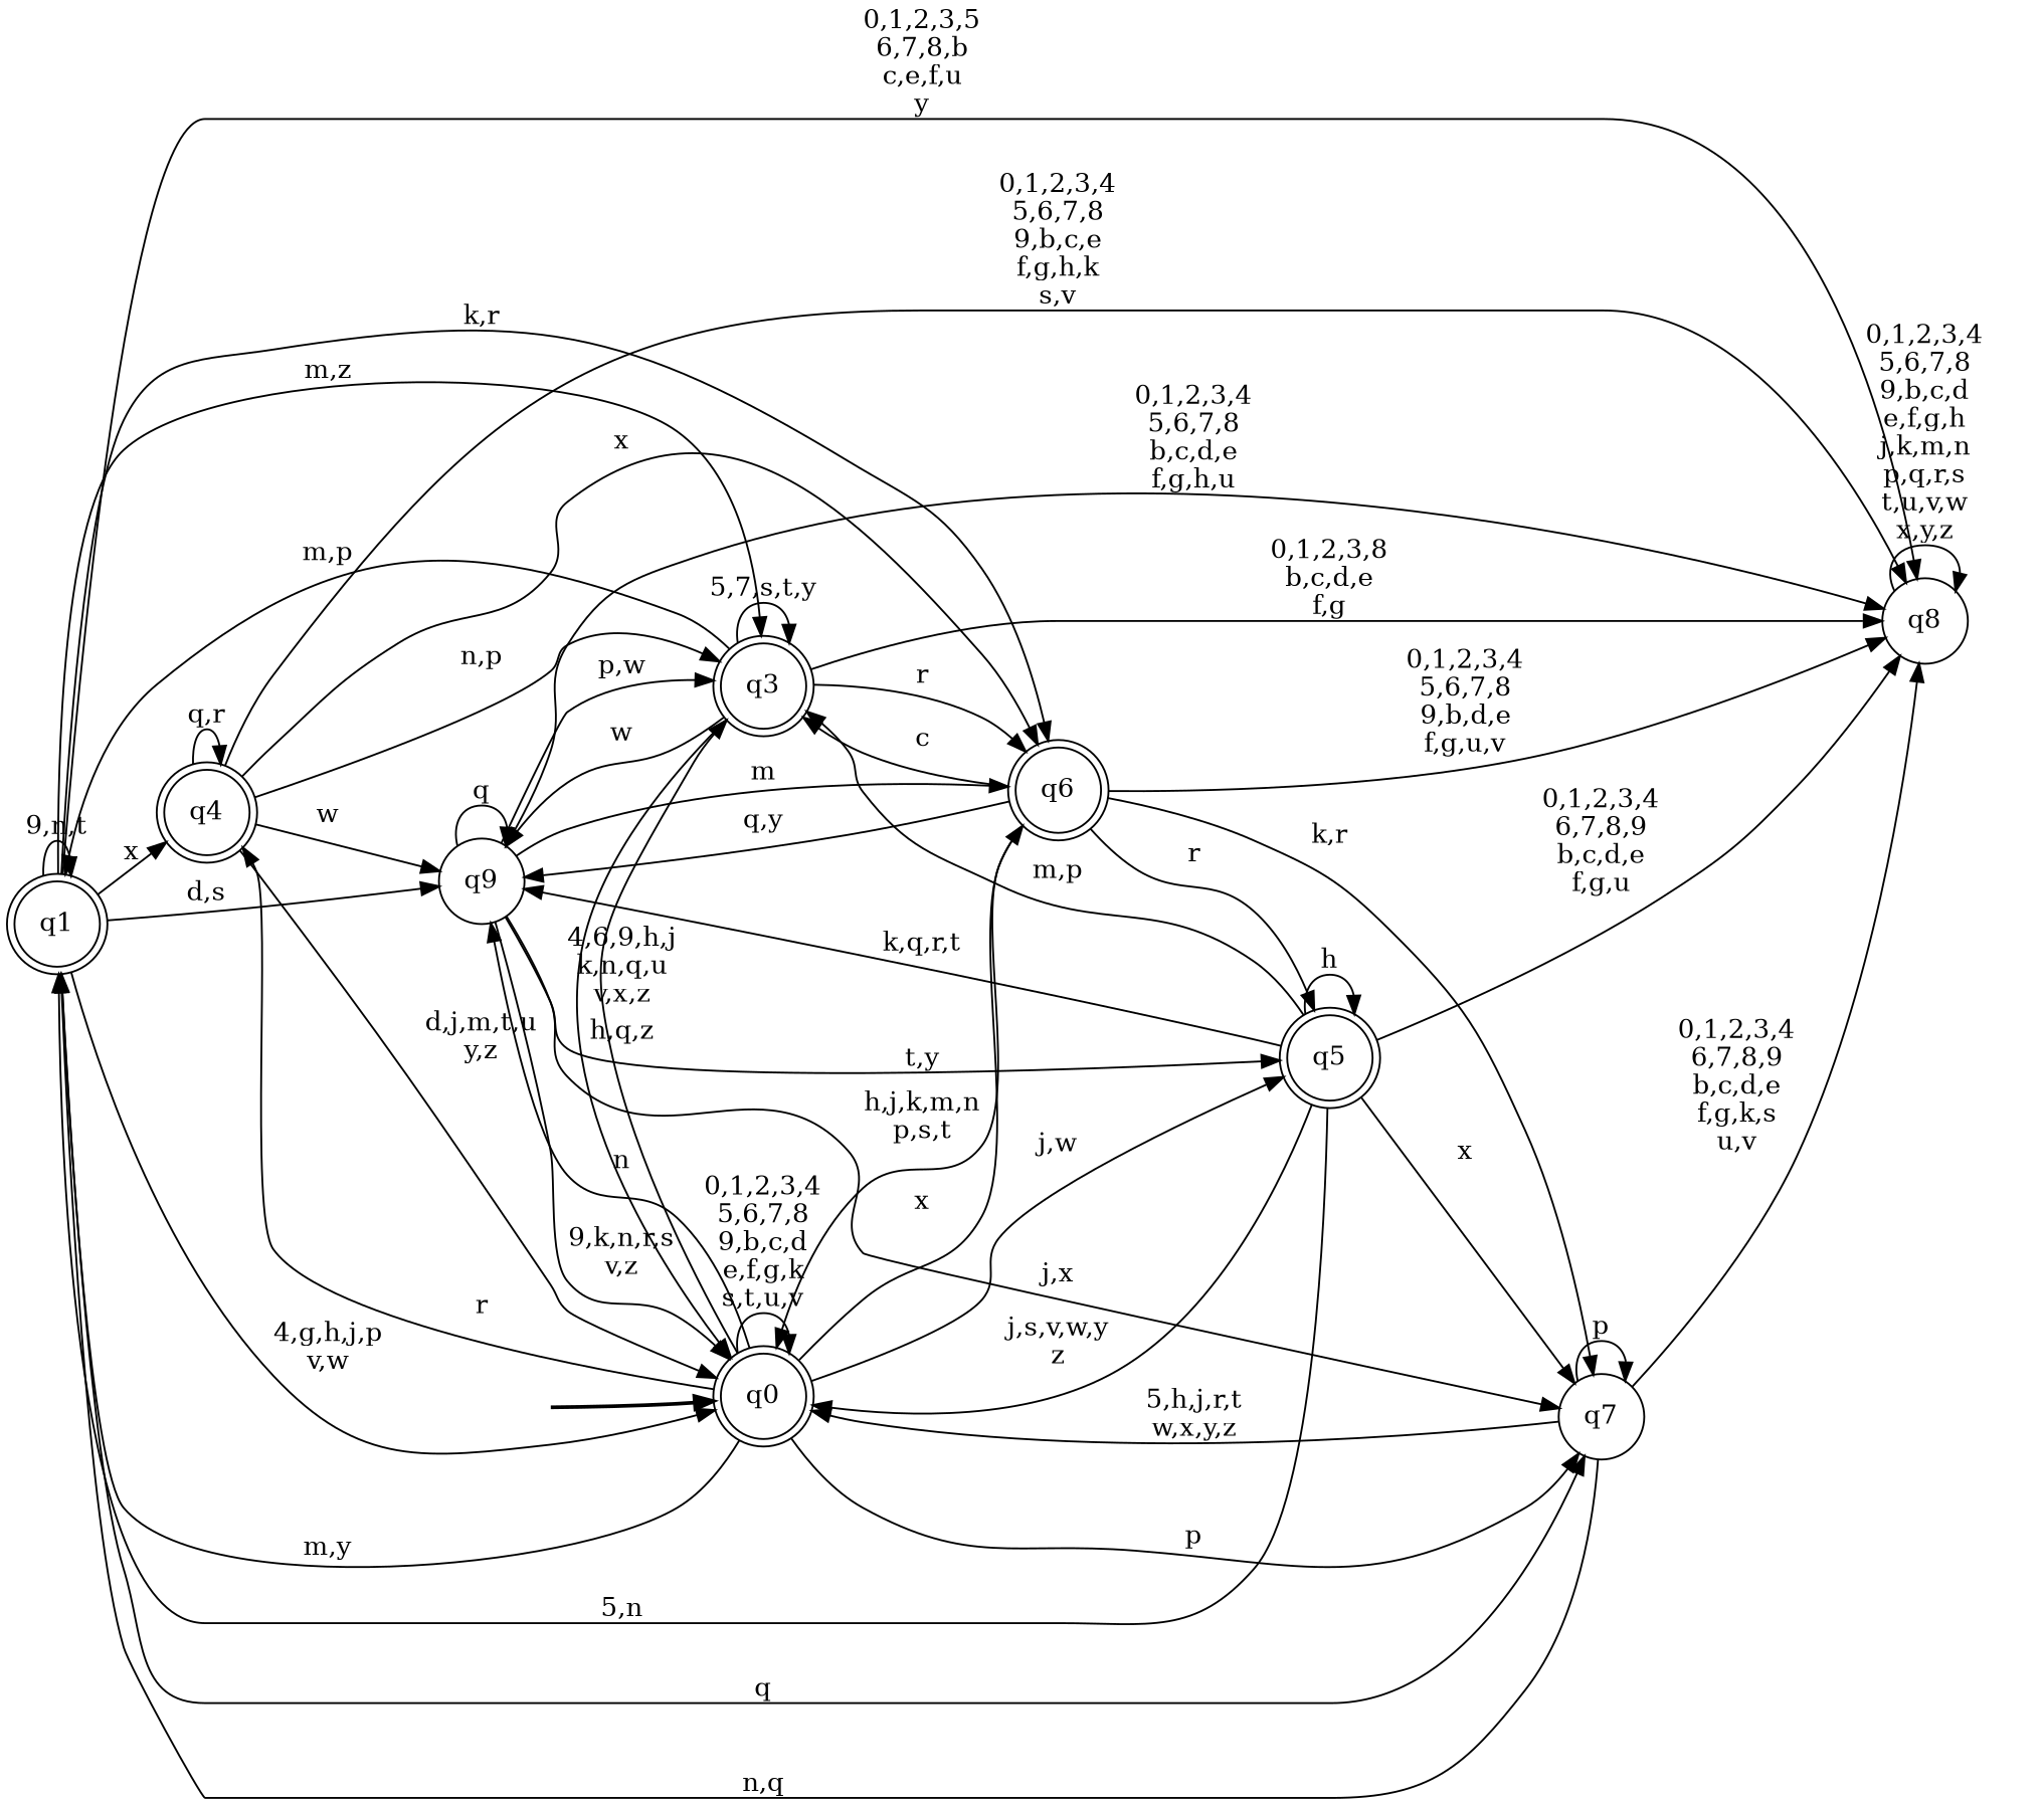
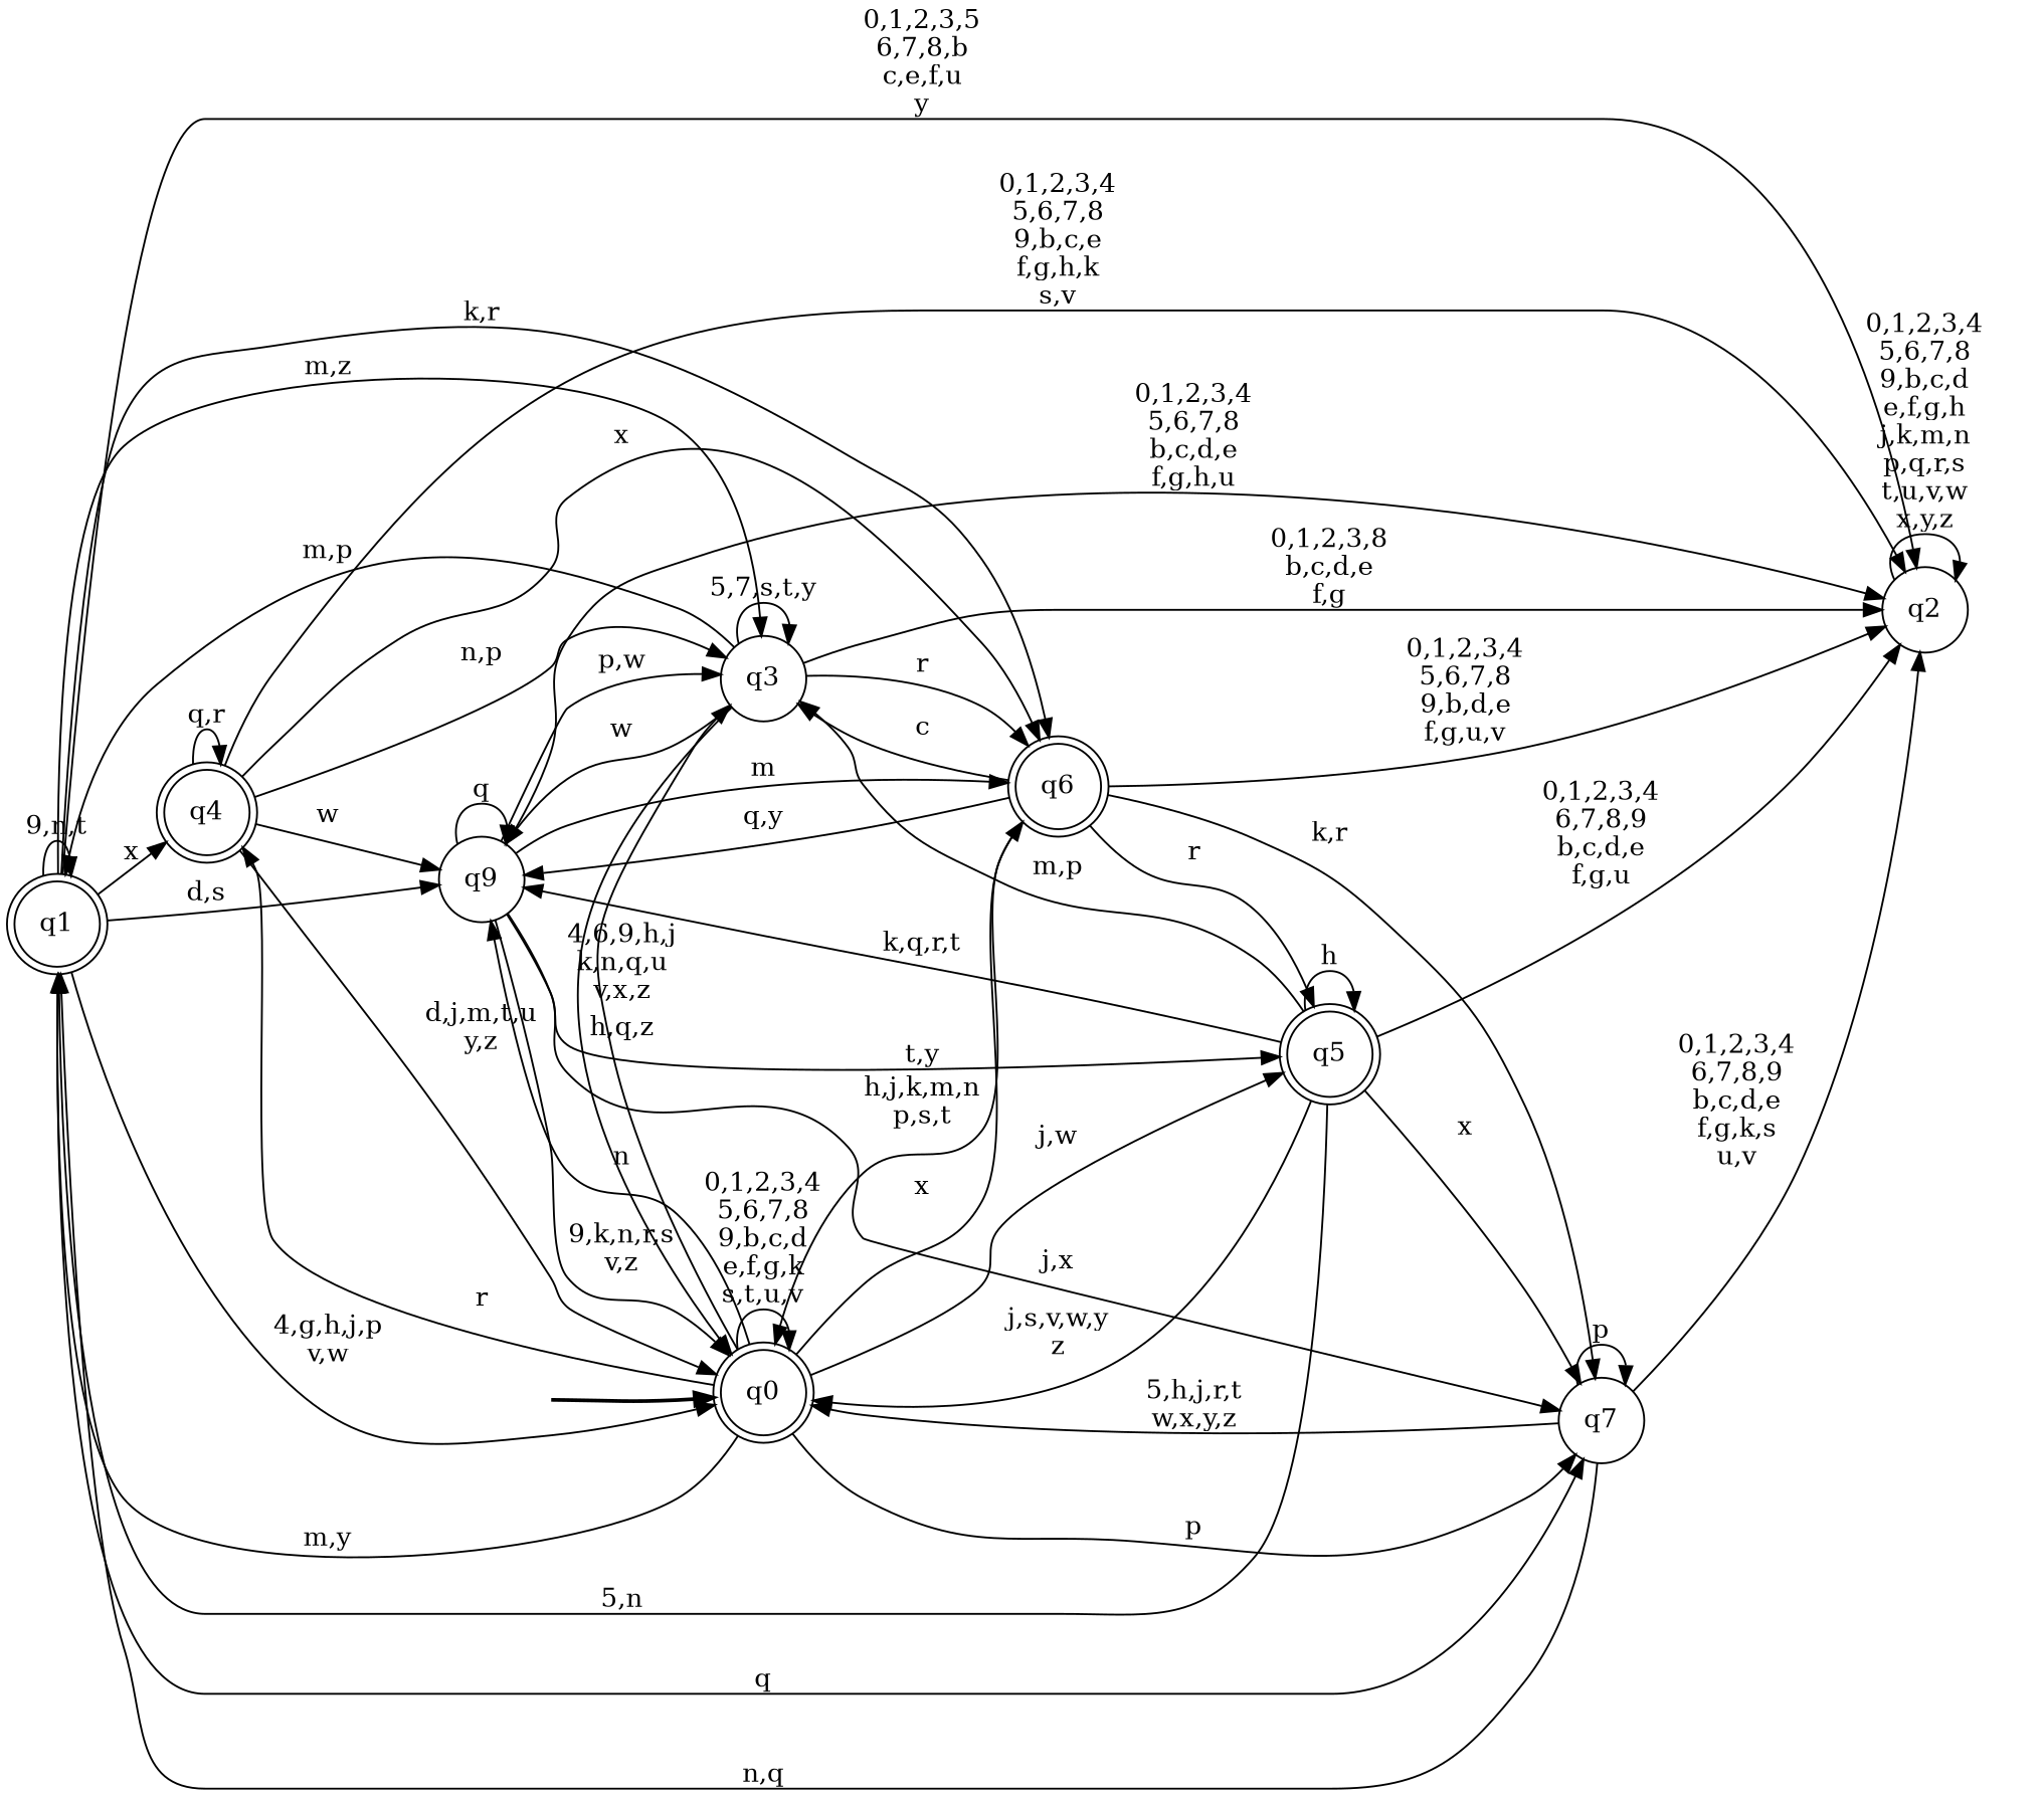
  digraph {
    rankdir=LR
    node [shape=doublecircle style="rounded,filled" color=black fillcolor=white]
    __start0 [height=0 shape=none style=invis width=0 color="" fillcolor=""]
    n2 [label=q0]
    n3 [label=q1]
    n4 [label=q9 shape=circle style=filled]
-   n5 [label=q3]
+   n5 [label=q3 shape=circle]
    n6 [label=q4]
    n7 [label=q5]
    n8 [label=q6]
    n9 [label=q7 shape=circle]
-   n10 [label=q8 shape=circle style=filled]
+   n10 [label=q2 shape=circle style=filled]
    subgraph cluster_1 {
      nodesep=0.15
      ranksep=0.15
      style=invis
      __start0
      n2
    }
    __start0 -> n2 [penwidth=2]
    n2 -> n2 [label="0,1,2,3,4\n5,6,7,8\n9,b,c,d\ne,f,g,k\ns,t,u,v"]
    n2 -> n3 [label="m,y"]
    n2 -> n4 [label=n]
    n2 -> n5 [label="h,q,z"]
    n2 -> n6 [label=r]
    n2 -> n7 [label="j,w"]
    n2 -> n8 [label=x]
    n2 -> n9 [label=p]
    n3 -> n2 [label="4,g,h,j,p\nv,w"]
    n3 -> n3 [label="9,n,t"]
    n3 -> n4 [label="d,s"]
    n3 -> n5 [label="m,z"]
    n3 -> n6 [label=x]
    n3 -> n8 [label="k,r"]
    n3 -> n9 [label=q]
    n3 -> n10 [label="0,1,2,3,5\n6,7,8,b\nc,e,f,u\ny"]
    n4 -> n2 [label="9,k,n,r,s\nv,z"]
    n4 -> n4 [label=q]
    n4 -> n5 [label="p,w"]
    n4 -> n7 [label="t,y"]
    n4 -> n8 [label=m]
    n4 -> n9 [label="j,x"]
    n4 -> n10 [label="0,1,2,3,4\n5,6,7,8\nb,c,d,e\nf,g,h,u"]
    n5 -> n2 [label="4,6,9,h,j\nk,n,q,u\nv,x,z"]
    n5 -> n3 [label="m,p"]
    n5 -> n4 [label=w]
    n5 -> n5 [label="5,7,s,t,y"]
    n5 -> n8 [label=r]
    n5 -> n10 [label="0,1,2,3,8\nb,c,d,e\nf,g"]
    n6 -> n2 [label="d,j,m,t,u\ny,z"]
    n6 -> n4 [label=w]
    n6 -> n5 [label="n,p"]
    n6 -> n6 [label="q,r"]
    n6 -> n8 [label=x]
    n6 -> n10 [label="0,1,2,3,4\n5,6,7,8\n9,b,c,e\nf,g,h,k\ns,v"]
    n7 -> n2 [label="j,s,v,w,y\nz"]
    n7 -> n3 [label="5,n"]
    n7 -> n4 [label="k,q,r,t"]
    n7 -> n5 [label="m,p"]
    n7 -> n7 [label=h]
    n7 -> n9 [label=x]
    n7 -> n10 [label="0,1,2,3,4\n6,7,8,9\nb,c,d,e\nf,g,u"]
    n8 -> n2 [label="h,j,k,m,n\np,s,t"]
    n8 -> n4 [label="q,y"]
    n8 -> n5 [label=c]
    n8 -> n7 [label=r]
    n8 -> n9 [label="k,r"]
    n8 -> n10 [label="0,1,2,3,4\n5,6,7,8\n9,b,d,e\nf,g,u,v"]
    n9 -> n2 [label="5,h,j,r,t\nw,x,y,z"]
    n9 -> n3 [label="n,q"]
    n9 -> n9 [label=p]
    n9 -> n10 [label="0,1,2,3,4\n6,7,8,9\nb,c,d,e\nf,g,k,s\nu,v"]
    n10 -> n10 [label="0,1,2,3,4\n5,6,7,8\n9,b,c,d\ne,f,g,h\nj,k,m,n\np,q,r,s\nt,u,v,w\nx,y,z"]
  }
